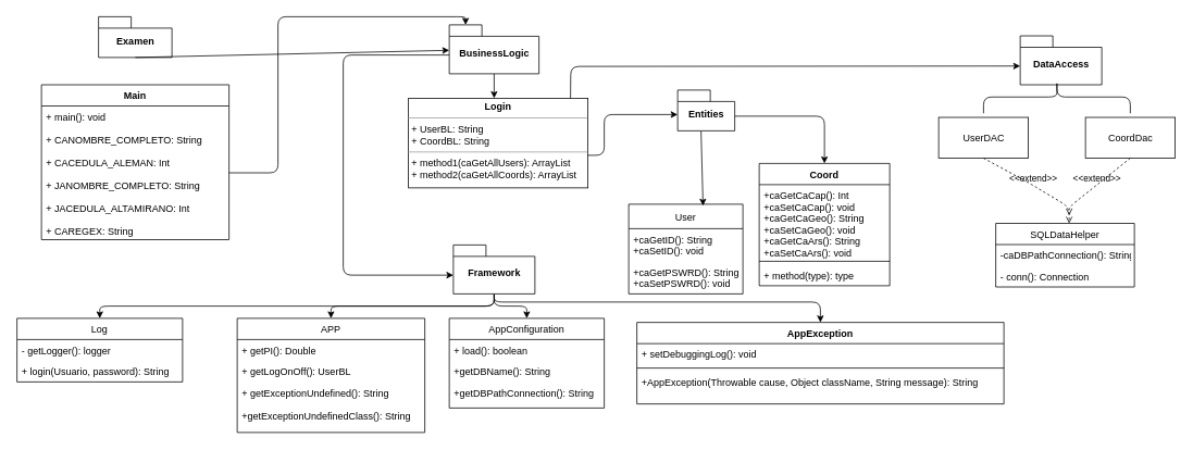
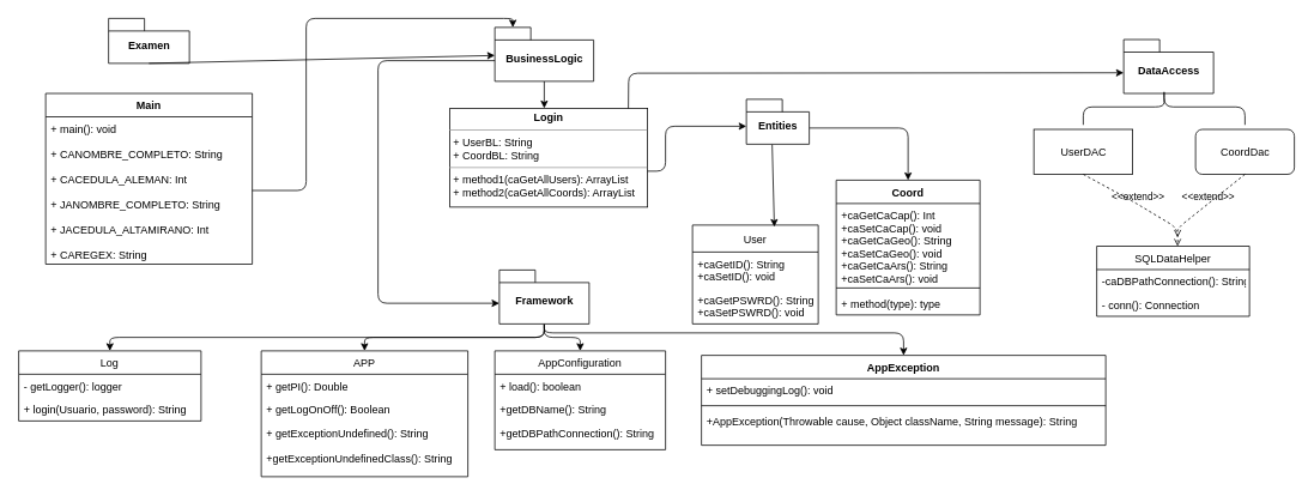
  <mxCell id="0" />
  <mxCell id="1" parent="0" />
  <mxCell id="2" value="" style="edgeStyle=none;html=1;" edge="1" parent="1" source="3"><mxGeometry relative="1" as="geometry"><mxPoint x="605" y="120" as="targetPoint" /></mxGeometry></mxCell>
  <mxCell id="3" value="BusinessLogic" style="shape=folder;fontStyle=1;spacingTop=10;tabWidth=40;tabHeight=14;tabPosition=left;html=1;" vertex="1" parent="1"><mxGeometry x="550" y="30" width="110" height="60" as="geometry" /></mxCell>
  <mxCell id="4" value="" style="edgeStyle=none;html=1;entryX=0.651;entryY=0.017;entryDx=0;entryDy=0;entryPerimeter=0;exitX=0.41;exitY=1.004;exitDx=0;exitDy=0;exitPerimeter=0;" edge="1" parent="1" source="6" target="7"><mxGeometry relative="1" as="geometry" /></mxCell>
  <mxCell id="5" value="" style="edgeStyle=none;html=1;entryX=0.5;entryY=0;entryDx=0;entryDy=0;exitX=0;exitY=0;exitDx=70;exitDy=32;exitPerimeter=0;" edge="1" parent="1" source="6" target="10"><mxGeometry relative="1" as="geometry"><Array as="points"><mxPoint x="1010" y="142" /></Array></mxGeometry></mxCell>
  <mxCell id="6" value="Entities" style="shape=folder;fontStyle=1;spacingTop=10;tabWidth=40;tabHeight=14;tabPosition=left;html=1;" vertex="1" parent="1"><mxGeometry x="830" y="110" width="70" height="50" as="geometry" /></mxCell>
  <mxCell id="7" value="User" style="swimlane;fontStyle=0;childLayout=stackLayout;horizontal=1;startSize=30;fillColor=none;horizontalStack=0;resizeParent=1;resizeParentMax=0;resizeLast=0;collapsible=1;marginBottom=0;" vertex="1" parent="1"><mxGeometry x="770" y="250" width="140" height="110" as="geometry" /></mxCell>
  <mxCell id="8" value="+caGetID(): String&#10;+caSetID(): void&#10;&#10;" style="text;strokeColor=none;fillColor=none;align=left;verticalAlign=top;spacingLeft=4;spacingRight=4;overflow=hidden;rotatable=0;points=[[0,0.5],[1,0.5]];portConstraint=eastwest;" vertex="1" parent="7"><mxGeometry y="30" width="140" height="40" as="geometry" /></mxCell>
  <mxCell id="9" value="+caGetPSWRD(): String&#10;+caSetPSWRD(): void" style="text;strokeColor=none;fillColor=none;align=left;verticalAlign=top;spacingLeft=4;spacingRight=4;overflow=hidden;rotatable=0;points=[[0,0.5],[1,0.5]];portConstraint=eastwest;" vertex="1" parent="7"><mxGeometry y="70" width="140" height="40" as="geometry" /></mxCell>
  <mxCell id="10" value="Coord" style="swimlane;fontStyle=1;align=center;verticalAlign=top;childLayout=stackLayout;horizontal=1;startSize=26;horizontalStack=0;resizeParent=1;resizeParentMax=0;resizeLast=0;collapsible=1;marginBottom=0;" vertex="1" parent="1"><mxGeometry x="930" y="200" width="160" height="150" as="geometry" /></mxCell>
  <mxCell id="11" value="+caGetCaCap(): Int&#10;+caSetCaCap(): void&#10;+caGetCaGeo(): String&#10;+caSetCaGeo(): void&#10;+caGetCaArs(): String&#10;+caSetCaArs(): void &#10;" style="text;strokeColor=none;fillColor=none;align=left;verticalAlign=top;spacingLeft=4;spacingRight=4;overflow=hidden;rotatable=0;points=[[0,0.5],[1,0.5]];portConstraint=eastwest;" vertex="1" parent="10"><mxGeometry y="26" width="160" height="90" as="geometry" /></mxCell>
  <mxCell id="12" value="" style="line;strokeWidth=1;fillColor=none;align=left;verticalAlign=middle;spacingTop=-1;spacingLeft=3;spacingRight=3;rotatable=0;labelPosition=right;points=[];portConstraint=eastwest;strokeColor=inherit;" vertex="1" parent="10"><mxGeometry y="116" width="160" height="8" as="geometry" /></mxCell>
  <mxCell id="13" value="+ method(type): type" style="text;strokeColor=none;fillColor=none;align=left;verticalAlign=top;spacingLeft=4;spacingRight=4;overflow=hidden;rotatable=0;points=[[0,0.5],[1,0.5]];portConstraint=eastwest;" vertex="1" parent="10"><mxGeometry y="124" width="160" height="26" as="geometry" /></mxCell>
  <mxCell id="14" value="DataAccess" style="shape=folder;fontStyle=1;spacingTop=10;tabWidth=40;tabHeight=14;tabPosition=left;html=1;" vertex="1" parent="1"><mxGeometry x="1250" y="43.5" width="100" height="60" as="geometry" /></mxCell>
  <mxCell id="15" value="&lt;p style=&quot;margin:0px;margin-top:4px;text-align:center;&quot;&gt;&lt;b&gt;Login&lt;/b&gt;&lt;/p&gt;&lt;hr size=&quot;1&quot;&gt;&lt;p style=&quot;margin:0px;margin-left:4px;&quot;&gt;+ UserBL: String&lt;br&gt;+ CoordBL: String&lt;/p&gt;&lt;hr size=&quot;1&quot;&gt;&lt;p style=&quot;margin:0px;margin-left:4px;&quot;&gt;+ method1(caGetAllUsers&lt;span style=&quot;background-color: initial;&quot;&gt;): ArrayList&lt;/span&gt;&lt;/p&gt;&lt;p style=&quot;margin:0px;margin-left:4px;&quot;&gt;+ method2(caGetAllCoords): ArrayList&lt;/p&gt;" style="verticalAlign=top;align=left;overflow=fill;fontSize=12;fontFamily=Helvetica;html=1;" vertex="1" parent="1"><mxGeometry x="500" y="120" width="220" height="110" as="geometry" /></mxCell>
  <mxCell id="16" value="" style="endArrow=classic;html=1;" edge="1" parent="1"><mxGeometry width="50" height="50" relative="1" as="geometry"><mxPoint x="720" y="190" as="sourcePoint" /><mxPoint x="830" y="140" as="targetPoint" /><Array as="points"><mxPoint x="740" y="190" /><mxPoint x="740" y="140" /></Array></mxGeometry></mxCell>
- <mxCell id="17" value="CoordDac" style="html=1;" vertex="1" parent="1"><mxGeometry x="1330" y="143.5" width="110" height="50" as="geometry" /></mxCell>
+ <mxCell id="17" value="CoordDac" style="html=1;rounded=1;" vertex="1" parent="1"><mxGeometry x="1330" y="143.5" width="110" height="50" as="geometry" /></mxCell>
  <mxCell id="18" value="UserDAC" style="html=1;" vertex="1" parent="1"><mxGeometry x="1150" y="143.5" width="110" height="50" as="geometry" /></mxCell>
  <mxCell id="19" value="&amp;lt;&amp;lt;extend&amp;gt;&amp;gt;" style="html=1;verticalAlign=bottom;labelBackgroundColor=none;endArrow=open;endFill=0;dashed=1;exitX=0.5;exitY=1;exitDx=0;exitDy=0;" edge="1" parent="1" source="18"><mxGeometry width="160" relative="1" as="geometry"><mxPoint x="1230" y="253.5" as="sourcePoint" /><mxPoint x="1310" y="273.5" as="targetPoint" /><Array as="points"><mxPoint x="1260" y="223.5" /><mxPoint x="1310" y="253.5" /></Array></mxGeometry></mxCell>
  <mxCell id="20" value="&amp;lt;&amp;lt;extend&amp;gt;&amp;gt;" style="html=1;verticalAlign=bottom;labelBackgroundColor=none;endArrow=open;endFill=0;dashed=1;exitX=0.5;exitY=1;exitDx=0;exitDy=0;" edge="1" parent="1" source="17"><mxGeometry width="160" relative="1" as="geometry"><mxPoint x="1330" y="223.5" as="sourcePoint" /><mxPoint x="1310" y="263.5" as="targetPoint" /><Array as="points"><mxPoint x="1310" y="253.5" /></Array></mxGeometry></mxCell>
  <mxCell id="21" value="" style="shape=curlyBracket;whiteSpace=wrap;html=1;rounded=1;labelPosition=left;verticalLabelPosition=middle;align=right;verticalAlign=middle;rotation=90;" vertex="1" parent="1"><mxGeometry x="1275" y="28.5" width="40" height="180" as="geometry" /></mxCell>
  <mxCell id="22" value="SQLDataHelper" style="swimlane;fontStyle=0;childLayout=stackLayout;horizontal=1;startSize=26;fillColor=none;horizontalStack=0;resizeParent=1;resizeParentMax=0;resizeLast=0;collapsible=1;marginBottom=0;" vertex="1" parent="1"><mxGeometry x="1220" y="273.5" width="170" height="78" as="geometry" /></mxCell>
  <mxCell id="23" value="-caDBPathConnection(): String" style="text;strokeColor=none;fillColor=none;align=left;verticalAlign=top;spacingLeft=4;spacingRight=4;overflow=hidden;rotatable=0;points=[[0,0.5],[1,0.5]];portConstraint=eastwest;" vertex="1" parent="22"><mxGeometry y="26" width="170" height="26" as="geometry" /></mxCell>
  <mxCell id="24" value="- conn(): Connection" style="text;strokeColor=none;fillColor=none;align=left;verticalAlign=top;spacingLeft=4;spacingRight=4;overflow=hidden;rotatable=0;points=[[0,0.5],[1,0.5]];portConstraint=eastwest;" vertex="1" parent="22"><mxGeometry y="52" width="170" height="26" as="geometry" /></mxCell>
  <mxCell id="25" value="" style="endArrow=classic;html=1;exitX=0;exitY=0;exitDx=0;exitDy=37;exitPerimeter=0;entryX=0;entryY=0;entryDx=0;entryDy=37;entryPerimeter=0;" edge="1" parent="1" source="3" target="30"><mxGeometry width="50" height="50" relative="1" as="geometry"><mxPoint x="730" y="85" as="sourcePoint" /><mxPoint x="480" y="67" as="targetPoint" /><Array as="points"><mxPoint x="420" y="67" /><mxPoint x="420" y="337" /></Array></mxGeometry></mxCell>
  <mxCell id="26" style="edgeStyle=orthogonalEdgeStyle;html=1;exitX=0.5;exitY=1;exitDx=0;exitDy=0;exitPerimeter=0;entryX=0.5;entryY=0;entryDx=0;entryDy=0;" edge="1" parent="1" source="30" target="35"><mxGeometry relative="1" as="geometry" /></mxCell>
  <mxCell id="27" style="edgeStyle=orthogonalEdgeStyle;html=1;" edge="1" parent="1" source="30" target="39"><mxGeometry relative="1" as="geometry"><Array as="points"><mxPoint x="605" y="370" /><mxPoint x="1005" y="370" /></Array></mxGeometry></mxCell>
  <mxCell id="28" style="edgeStyle=orthogonalEdgeStyle;html=1;exitX=0.5;exitY=1;exitDx=0;exitDy=0;exitPerimeter=0;entryX=0.5;entryY=0;entryDx=0;entryDy=0;" edge="1" parent="1" source="30" target="31"><mxGeometry relative="1" as="geometry" /></mxCell>
  <mxCell id="29" style="edgeStyle=orthogonalEdgeStyle;html=1;exitX=0.5;exitY=1;exitDx=0;exitDy=0;exitPerimeter=0;" edge="1" parent="1" source="30" target="43"><mxGeometry relative="1" as="geometry" /></mxCell>
  <mxCell id="30" value="Framework" style="shape=folder;fontStyle=1;spacingTop=10;tabWidth=40;tabHeight=14;tabPosition=left;html=1;" vertex="1" parent="1"><mxGeometry x="555" y="300" width="100" height="60" as="geometry" /></mxCell>
  <mxCell id="31" value="APP" style="swimlane;fontStyle=0;childLayout=stackLayout;horizontal=1;startSize=26;fillColor=none;horizontalStack=0;resizeParent=1;resizeParentMax=0;resizeLast=0;collapsible=1;marginBottom=0;" vertex="1" parent="1"><mxGeometry x="290" y="390" width="230" height="140" as="geometry"><mxRectangle x="75" y="380" width="60" height="30" as="alternateBounds" /></mxGeometry></mxCell>
  <mxCell id="32" value="+ getPI(): Double &#10;&#10;" style="text;strokeColor=none;fillColor=none;align=left;verticalAlign=top;spacingLeft=4;spacingRight=4;overflow=hidden;rotatable=0;points=[[0,0.5],[1,0.5]];portConstraint=eastwest;" vertex="1" parent="31"><mxGeometry y="26" width="230" height="26" as="geometry" /></mxCell>
- <mxCell id="33" value="+ getLogOnOff(): UserBL&#10;&#10;" style="text;strokeColor=none;fillColor=none;align=left;verticalAlign=top;spacingLeft=4;spacingRight=4;overflow=hidden;rotatable=0;points=[[0,0.5],[1,0.5]];portConstraint=eastwest;" vertex="1" parent="31"><mxGeometry y="52" width="230" height="26" as="geometry" /></mxCell>
+ <mxCell id="33" value="+ getLogOnOff(): Boolean&#10;&#10;" style="text;strokeColor=none;fillColor=none;align=left;verticalAlign=top;spacingLeft=4;spacingRight=4;overflow=hidden;rotatable=0;points=[[0,0.5],[1,0.5]];portConstraint=eastwest;" vertex="1" parent="31"><mxGeometry y="52" width="230" height="26" as="geometry" /></mxCell>
  <mxCell id="34" value="+ getExceptionUndefined(): String&#10;&#10;+getExceptionUndefinedClass(): String" style="text;strokeColor=none;fillColor=none;align=left;verticalAlign=top;spacingLeft=4;spacingRight=4;overflow=hidden;rotatable=0;points=[[0,0.5],[1,0.5]];portConstraint=eastwest;" vertex="1" parent="31"><mxGeometry y="78" width="230" height="62" as="geometry" /></mxCell>
  <mxCell id="35" value="AppConfiguration" style="swimlane;fontStyle=0;childLayout=stackLayout;horizontal=1;startSize=26;fillColor=none;horizontalStack=0;resizeParent=1;resizeParentMax=0;resizeLast=0;collapsible=1;marginBottom=0;" vertex="1" parent="1"><mxGeometry x="550" y="390" width="190" height="110" as="geometry" /></mxCell>
  <mxCell id="36" value="+ load(): boolean" style="text;strokeColor=none;fillColor=none;align=left;verticalAlign=top;spacingLeft=4;spacingRight=4;overflow=hidden;rotatable=0;points=[[0,0.5],[1,0.5]];portConstraint=eastwest;" vertex="1" parent="35"><mxGeometry y="26" width="190" height="26" as="geometry" /></mxCell>
  <mxCell id="37" value="+getDBName(): String" style="text;strokeColor=none;fillColor=none;align=left;verticalAlign=top;spacingLeft=4;spacingRight=4;overflow=hidden;rotatable=0;points=[[0,0.5],[1,0.5]];portConstraint=eastwest;" vertex="1" parent="35"><mxGeometry y="52" width="190" height="26" as="geometry" /></mxCell>
  <mxCell id="38" value="+getDBPathConnection(): String" style="text;strokeColor=none;fillColor=none;align=left;verticalAlign=top;spacingLeft=4;spacingRight=4;overflow=hidden;rotatable=0;points=[[0,0.5],[1,0.5]];portConstraint=eastwest;" vertex="1" parent="35"><mxGeometry y="78" width="190" height="32" as="geometry" /></mxCell>
  <mxCell id="39" value="AppException" style="swimlane;fontStyle=1;align=center;verticalAlign=top;childLayout=stackLayout;horizontal=1;startSize=26;horizontalStack=0;resizeParent=1;resizeParentMax=0;resizeLast=0;collapsible=1;marginBottom=0;" vertex="1" parent="1"><mxGeometry x="780" y="395" width="450" height="100" as="geometry" /></mxCell>
  <mxCell id="40" value="+ setDebuggingLog(): void" style="text;strokeColor=none;fillColor=none;align=left;verticalAlign=top;spacingLeft=4;spacingRight=4;overflow=hidden;rotatable=0;points=[[0,0.5],[1,0.5]];portConstraint=eastwest;" vertex="1" parent="39"><mxGeometry y="26" width="450" height="26" as="geometry" /></mxCell>
  <mxCell id="41" value="" style="line;strokeWidth=1;fillColor=none;align=left;verticalAlign=middle;spacingTop=-1;spacingLeft=3;spacingRight=3;rotatable=0;labelPosition=right;points=[];portConstraint=eastwest;strokeColor=inherit;" vertex="1" parent="39"><mxGeometry y="52" width="450" height="8" as="geometry" /></mxCell>
  <mxCell id="42" value="+AppException(Throwable cause, Object className, String message): String" style="text;strokeColor=none;fillColor=none;align=left;verticalAlign=top;spacingLeft=4;spacingRight=4;overflow=hidden;rotatable=0;points=[[0,0.5],[1,0.5]];portConstraint=eastwest;" vertex="1" parent="39"><mxGeometry y="60" width="450" height="40" as="geometry" /></mxCell>
  <mxCell id="43" value="Log" style="swimlane;fontStyle=0;childLayout=stackLayout;horizontal=1;startSize=26;fillColor=none;horizontalStack=0;resizeParent=1;resizeParentMax=0;resizeLast=0;collapsible=1;marginBottom=0;" vertex="1" parent="1"><mxGeometry x="20" y="390" width="203" height="78" as="geometry" /></mxCell>
  <mxCell id="44" value="- getLogger(): logger" style="text;strokeColor=none;fillColor=none;align=left;verticalAlign=top;spacingLeft=4;spacingRight=4;overflow=hidden;rotatable=0;points=[[0,0.5],[1,0.5]];portConstraint=eastwest;" vertex="1" parent="43"><mxGeometry y="26" width="203" height="26" as="geometry" /></mxCell>
  <mxCell id="45" value="+ login(Usuario, password): String" style="text;strokeColor=none;fillColor=none;align=left;verticalAlign=top;spacingLeft=4;spacingRight=4;overflow=hidden;rotatable=0;points=[[0,0.5],[1,0.5]];portConstraint=eastwest;" vertex="1" parent="43"><mxGeometry y="52" width="203" height="26" as="geometry" /></mxCell>
  <mxCell id="46" value="" style="endArrow=classic;html=1;entryX=0;entryY=0;entryDx=0;entryDy=37;entryPerimeter=0;exitX=0.903;exitY=0.002;exitDx=0;exitDy=0;exitPerimeter=0;" edge="1" parent="1" source="15" target="14"><mxGeometry width="50" height="50" relative="1" as="geometry"><mxPoint x="680" y="120" as="sourcePoint" /><mxPoint x="720" y="30" as="targetPoint" /><Array as="points"><mxPoint x="699" y="81" /></Array></mxGeometry></mxCell>
  <mxCell id="47" value="Main" style="swimlane;fontStyle=1;align=center;verticalAlign=top;childLayout=stackLayout;horizontal=1;startSize=26;horizontalStack=0;resizeParent=1;resizeParentMax=0;resizeLast=0;collapsible=1;marginBottom=0;" vertex="1" parent="1"><mxGeometry x="50" y="103.5" width="230" height="190" as="geometry" /></mxCell>
  <mxCell id="48" value="+ main(): void&#10;&#10;+ CANOMBRE_COMPLETO: String&#10;&#10;+ CACEDULA_ALEMAN: Int&#10;&#10;+ JANOMBRE_COMPLETO: String&#10;&#10;+ JACEDULA_ALTAMIRANO: Int&#10;&#10;+ CAREGEX: String&#10;" style="text;strokeColor=none;fillColor=none;align=left;verticalAlign=top;spacingLeft=4;spacingRight=4;overflow=hidden;rotatable=0;points=[[0,0.5],[1,0.5]];portConstraint=eastwest;" vertex="1" parent="47"><mxGeometry y="26" width="230" height="164" as="geometry" /></mxCell>
  <mxCell id="49" value="Examen" style="shape=folder;fontStyle=1;spacingTop=10;tabWidth=40;tabHeight=14;tabPosition=left;html=1;" vertex="1" parent="1"><mxGeometry x="120" y="20" width="90" height="50" as="geometry" /></mxCell>
  <mxCell id="50" value="" style="endArrow=classic;html=1;exitX=0.5;exitY=1;exitDx=0;exitDy=0;exitPerimeter=0;" edge="1" parent="1" source="49" target="3"><mxGeometry width="50" height="50" relative="1" as="geometry"><mxPoint x="470" y="90" as="sourcePoint" /><mxPoint x="520" y="40" as="targetPoint" /></mxGeometry></mxCell>
  <mxCell id="51" style="edgeStyle=orthogonalEdgeStyle;html=1;exitX=1;exitY=0.5;exitDx=0;exitDy=0;entryX=0;entryY=0;entryDx=20;entryDy=0;entryPerimeter=0;" edge="1" parent="1" source="48" target="3"><mxGeometry relative="1" as="geometry"><Array as="points"><mxPoint x="340" y="212" /><mxPoint x="340" y="20" /><mxPoint x="570" y="20" /></Array></mxGeometry></mxCell>
